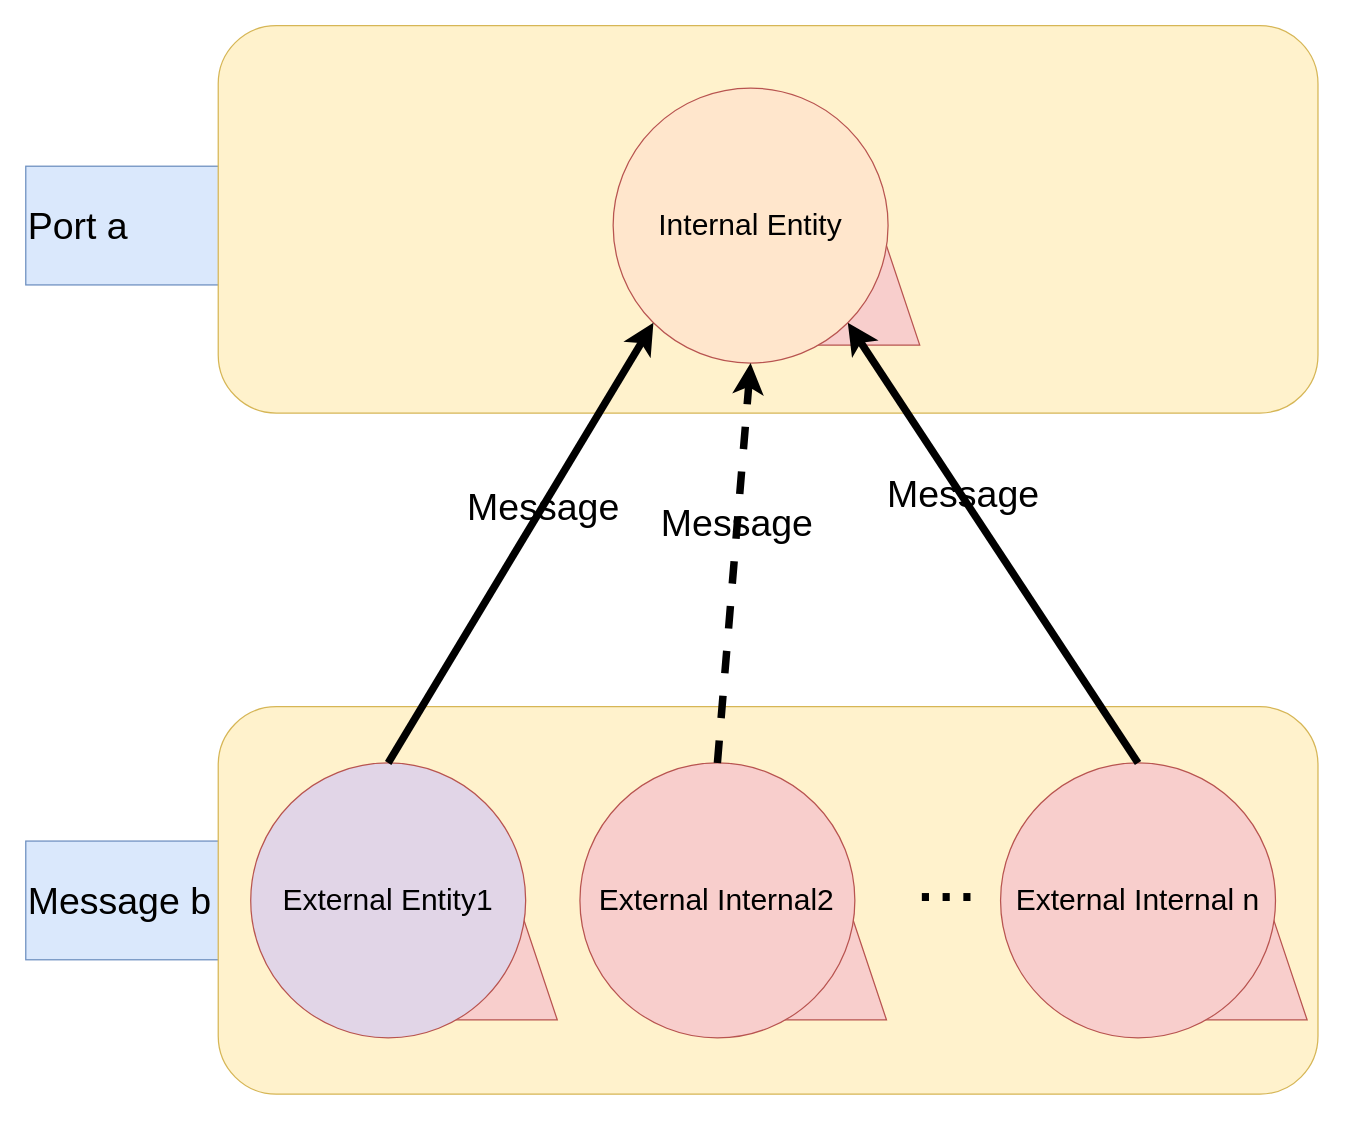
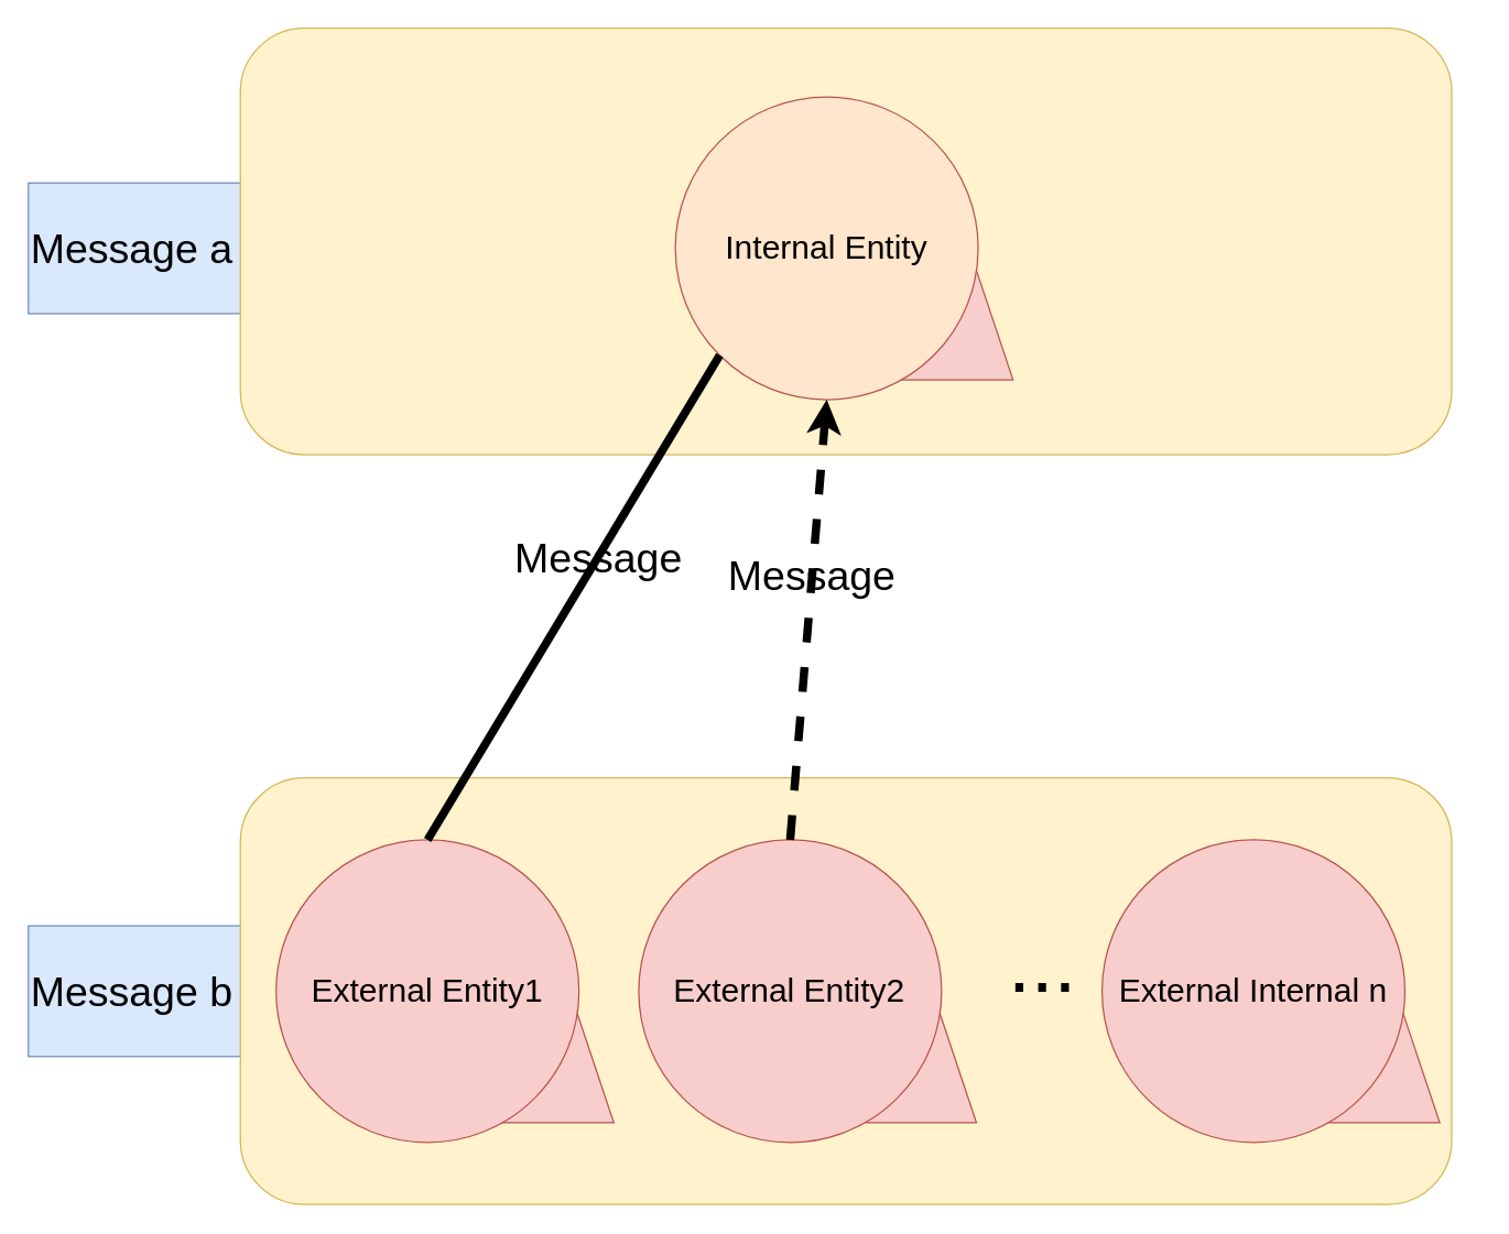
  <mxCell id="0" />
  <mxCell id="1" parent="0" />
  <mxCell id="2" value="&lt;font color=&quot;#000000&quot;&gt;&lt;span style=&quot;font-size: 30px&quot;&gt;Message b&lt;/span&gt;&lt;/font&gt;" style="rounded=0;whiteSpace=wrap;html=1;labelBackgroundColor=none;fillColor=#dae8fc;strokeColor=#6c8ebf;align=left;" vertex="1" parent="1"><mxGeometry x="20" y="672.5" width="210" height="95" as="geometry" /></mxCell>
- <mxCell id="3" value="&lt;font color=&quot;#000000&quot;&gt;&lt;span style=&quot;font-size: 30px&quot;&gt;Port a&lt;/span&gt;&lt;/font&gt;" style="rounded=0;whiteSpace=wrap;html=1;labelBackgroundColor=none;fillColor=#dae8fc;strokeColor=#6c8ebf;align=left;" vertex="1" parent="1"><mxGeometry x="20" y="132.5" width="210" height="95" as="geometry" /></mxCell>
+ <mxCell id="3" value="&lt;font color=&quot;#000000&quot;&gt;&lt;span style=&quot;font-size: 30px&quot;&gt;Message a&lt;/span&gt;&lt;/font&gt;" style="rounded=0;whiteSpace=wrap;html=1;labelBackgroundColor=none;fillColor=#dae8fc;strokeColor=#6c8ebf;align=left;" vertex="1" parent="1"><mxGeometry x="20" y="132.5" width="210" height="95" as="geometry" /></mxCell>
  <mxCell id="4" value="" style="rounded=1;whiteSpace=wrap;html=1;fillColor=#fff2cc;strokeColor=#d6b656;" vertex="1" parent="1"><mxGeometry x="174" y="20" width="880" height="310" as="geometry" /></mxCell>
  <mxCell id="5" value="" style="triangle;whiteSpace=wrap;html=1;rotation=-90;fillColor=#f8cecc;strokeColor=#b85450;" vertex="1" parent="1"><mxGeometry x="595.04" y="135.35" width="168.13" height="112.43" as="geometry" /></mxCell>
  <mxCell id="6" value="&lt;font color=&quot;#000000&quot;&gt;&lt;span style=&quot;font-size: 24px&quot;&gt;Internal Entity&lt;/span&gt;&lt;/font&gt;" style="ellipse;whiteSpace=wrap;html=1;aspect=fixed;fillColor=#ffe6cc;strokeColor=#b85450;" vertex="1" parent="1"><mxGeometry x="490" y="70" width="220" height="220" as="geometry" /></mxCell>
  <mxCell id="7" value="" style="rounded=1;whiteSpace=wrap;html=1;fillColor=#fff2cc;strokeColor=#d6b656;" vertex="1" parent="1"><mxGeometry x="174" y="565" width="880" height="310" as="geometry" /></mxCell>
  <mxCell id="8" value="" style="triangle;whiteSpace=wrap;html=1;rotation=-90;fillColor=#f8cecc;strokeColor=#b85450;" vertex="1" parent="1"><mxGeometry x="305.04" y="675.35" width="168.13" height="112.43" as="geometry" /></mxCell>
- <mxCell id="9" value="&lt;font color=&quot;#000000&quot; style=&quot;font-size: 24px&quot;&gt;External Entity1&lt;br&gt;&lt;/font&gt;" style="ellipse;whiteSpace=wrap;html=1;aspect=fixed;fillColor=#e1d5e7;strokeColor=#b85450;" vertex="1" parent="1"><mxGeometry y="610" width="220" height="220" as="geometry" x="200" /></mxCell>
+ <mxCell id="9" value="&lt;font color=&quot;#000000&quot; style=&quot;font-size: 24px&quot;&gt;External Entity1&lt;br&gt;&lt;/font&gt;" style="ellipse;whiteSpace=wrap;html=1;aspect=fixed;fillColor=#f8cecc;strokeColor=#b85450;" vertex="1" parent="1"><mxGeometry y="610" width="220" height="220" as="geometry" x="200" /></mxCell>
  <mxCell id="10" value="&lt;font style=&quot;font-size: 60px&quot;&gt;...&lt;/font&gt;" style="text;html=1;align=center;verticalAlign=middle;whiteSpace=wrap;rounded=0;fontColor=#000000;" vertex="1" parent="1"><mxGeometry x="736.59" y="690" width="40" height="20" as="geometry" /></mxCell>
  <mxCell id="11" value="" style="triangle;whiteSpace=wrap;html=1;rotation=-90;fillColor=#f8cecc;strokeColor=#b85450;" vertex="1" parent="1"><mxGeometry x="568.46" y="675.35" width="168.13" height="112.43" as="geometry" /></mxCell>
- <mxCell id="12" value="&lt;span style=&quot;color: rgb(0 , 0 , 0) ; font-size: 24px&quot;&gt;External Internal2&lt;/span&gt;" style="ellipse;whiteSpace=wrap;html=1;aspect=fixed;fillColor=#f8cecc;strokeColor=#b85450;" vertex="1" parent="1"><mxGeometry x="463.42" y="610" width="220" height="220" as="geometry" /></mxCell>
+ <mxCell id="12" value="&lt;span style=&quot;color: rgb(0 , 0 , 0) ; font-size: 24px&quot;&gt;External Entity2&lt;/span&gt;" style="ellipse;whiteSpace=wrap;html=1;aspect=fixed;fillColor=#f8cecc;strokeColor=#b85450;" vertex="1" parent="1"><mxGeometry x="463.42" y="610" width="220" height="220" as="geometry" /></mxCell>
  <mxCell id="13" value="" style="triangle;whiteSpace=wrap;html=1;rotation=-90;fillColor=#f8cecc;strokeColor=#b85450;" vertex="1" parent="1"><mxGeometry x="905.04" y="675.35" width="168.13" height="112.43" as="geometry" /></mxCell>
  <mxCell id="14" value="&lt;span style=&quot;color: rgb(0 , 0 , 0) ; font-size: 24px&quot;&gt;External Internal n&lt;/span&gt;" style="ellipse;whiteSpace=wrap;html=1;aspect=fixed;fillColor=#f8cecc;strokeColor=#b85450;" vertex="1" parent="1"><mxGeometry x="800" y="610" width="220" height="220" as="geometry" /></mxCell>
- <mxCell id="15" value="" style="endArrow=classic;html=1;fontColor=#000000;exitX=0.5;exitY=0;exitDx=0;exitDy=0;entryX=0;entryY=1;entryDx=0;entryDy=0;strokeColor=#000000;strokeWidth=6;" edge="1" parent="1" source="9" target="6"><mxGeometry width="50" height="50" relative="1" as="geometry"><mxPoint x="480" y="560" as="sourcePoint" /><mxPoint x="530" y="510" as="targetPoint" /></mxGeometry></mxCell>
+ <mxCell id="15" value="" style="endArrow=none;html=1;fontColor=#000000;exitX=0.5;exitY=0;exitDx=0;exitDy=0;entryX=0;entryY=1;entryDx=0;entryDy=0;strokeColor=#000000;strokeWidth=6;" edge="1" parent="1" source="9" target="6"><mxGeometry width="50" height="50" relative="1" as="geometry"><mxPoint x="480" y="560" as="sourcePoint" /><mxPoint x="530" y="510" as="targetPoint" /></mxGeometry></mxCell>
  <mxCell id="16" value="&lt;font style=&quot;font-size: 30px&quot;&gt;Message&lt;/font&gt;" style="edgeLabel;html=1;align=center;verticalAlign=middle;resizable=0;points=[];fontColor=#000000;labelBackgroundColor=none;" vertex="1" connectable="0" parent="15"><mxGeometry x="0.163" relative="1" as="geometry"><mxPoint y="-1" as="offset" /></mxGeometry></mxCell>
  <mxCell id="17" value="" style="endArrow=classic;html=1;fontColor=#000000;exitX=0.5;exitY=0;exitDx=0;exitDy=0;entryX=0.5;entryY=1;entryDx=0;entryDy=0;strokeColor=#000000;strokeWidth=6;dashed=1;" edge="1" parent="1" source="12" target="6"><mxGeometry width="50" height="50" relative="1" as="geometry"><mxPoint x="320" y="620" as="sourcePoint" /><mxPoint x="532.218" y="267.782" as="targetPoint" /></mxGeometry></mxCell>
  <mxCell id="18" value="&lt;span style=&quot;font-size: 30px&quot;&gt;Message&lt;/span&gt;" style="edgeLabel;html=1;align=center;verticalAlign=middle;resizable=0;points=[];fontColor=#000000;labelBackgroundColor=none;" vertex="1" connectable="0" parent="17"><mxGeometry x="0.197" y="1" relative="1" as="geometry"><mxPoint y="-1" as="offset" /></mxGeometry></mxCell>
- <mxCell id="19" value="" style="endArrow=classic;html=1;fontColor=#000000;exitX=0.5;exitY=0;exitDx=0;exitDy=0;entryX=1;entryY=1;entryDx=0;entryDy=0;strokeColor=#000000;strokeWidth=6;" edge="1" parent="1" source="14" target="6"><mxGeometry width="50" height="50" relative="1" as="geometry"><mxPoint x="583.42" y="620" as="sourcePoint" /><mxPoint x="610" y="300" as="targetPoint" /></mxGeometry></mxCell>
- <mxCell id="20" value="&lt;span style=&quot;font-size: 30px&quot;&gt;Message&lt;/span&gt;" style="edgeLabel;html=1;align=center;verticalAlign=middle;resizable=0;points=[];fontColor=#000000;labelBackgroundColor=none;" vertex="1" connectable="0" parent="19"><mxGeometry x="0.217" y="-1" relative="1" as="geometry"><mxPoint as="offset" /></mxGeometry></mxCell>
